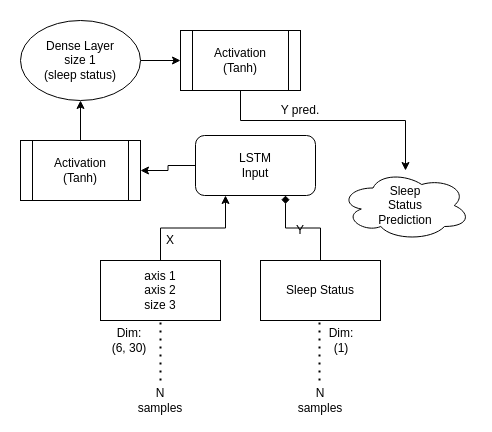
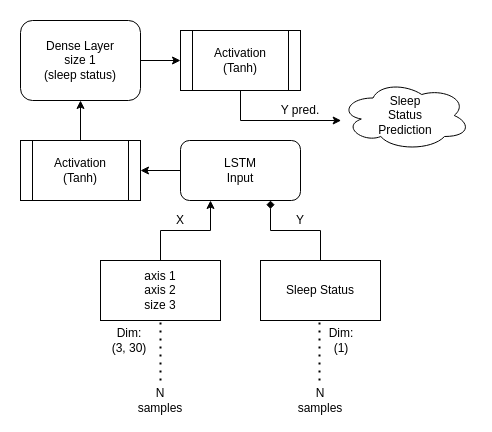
  <mxCell id="0" />
  <mxCell id="1" parent="0" />
  <mxCell id="2" style="edgeStyle=orthogonalEdgeStyle;rounded=0;orthogonalLoop=1;jettySize=auto;html=1;entryX=1;entryY=0.5;entryDx=0;entryDy=0;" edge="1" parent="1" source="3" target="15"><mxGeometry relative="1" as="geometry" /></mxCell>
- <mxCell id="3" value="LSTM&lt;br&gt;Input" style="rounded=1;whiteSpace=wrap;html=1;" vertex="1" parent="1"><mxGeometry x="195" y="135" width="120" height="60" as="geometry" /></mxCell>
+ <mxCell id="3" value="LSTM&lt;br&gt;Input" style="rounded=1;whiteSpace=wrap;html=1;" vertex="1" parent="1"><mxGeometry x="180" y="140" width="120" height="60" as="geometry" /></mxCell>
  <mxCell id="4" style="edgeStyle=orthogonalEdgeStyle;rounded=0;orthogonalLoop=1;jettySize=auto;html=1;entryX=0.25;entryY=1;entryDx=0;entryDy=0;" edge="1" parent="1" source="5" target="3"><mxGeometry relative="1" as="geometry" /></mxCell>
  <mxCell id="5" value="&lt;div&gt;&lt;div&gt;&lt;span&gt;axis 1&lt;/span&gt;&lt;/div&gt;&lt;span&gt;&lt;div&gt;&lt;span&gt;axis 2&lt;/span&gt;&lt;/div&gt;&lt;/span&gt;&lt;span&gt;&lt;div&gt;&lt;span&gt;size 3&lt;/span&gt;&lt;/div&gt;&lt;/span&gt;&lt;/div&gt;" style="rounded=0;whiteSpace=wrap;html=1;fontFamily=Helvetica;fontSize=12;fontColor=#000000;align=center;strokeColor=#000000;fillColor=#ffffff;" vertex="1" parent="1"><mxGeometry x="100" y="260" width="120" height="60" as="geometry" /></mxCell>
  <mxCell id="6" style="edgeStyle=orthogonalEdgeStyle;rounded=0;orthogonalLoop=1;jettySize=auto;html=1;entryX=0.75;entryY=1;entryDx=0;entryDy=0;endArrow=diamond;" edge="1" parent="1" source="7" target="3"><mxGeometry relative="1" as="geometry" /></mxCell>
  <mxCell id="7" value="Sleep Status" style="rounded=0;whiteSpace=wrap;html=1;fontFamily=Helvetica;fontSize=12;fontColor=#000000;align=center;strokeColor=#000000;fillColor=#ffffff;" vertex="1" parent="1"><mxGeometry x="260" y="260" width="120" height="60" as="geometry" /></mxCell>
- <mxCell id="8" value="X" style="text;html=1;strokeColor=none;fillColor=none;align=center;verticalAlign=middle;whiteSpace=wrap;rounded=0;" vertex="1" parent="1"><mxGeometry x="150" y="230" width="40" height="20" as="geometry" /></mxCell>
- <mxCell id="9" value="Y" style="text;html=1;strokeColor=none;fillColor=none;align=center;verticalAlign=middle;whiteSpace=wrap;rounded=0;" vertex="1" parent="1"><mxGeometry x="280" y="220" width="40" height="20" as="geometry" /></mxCell>
+ <mxCell id="8" value="X" style="text;html=1;strokeColor=none;fillColor=none;align=center;verticalAlign=middle;whiteSpace=wrap;rounded=0;" vertex="1" parent="1"><mxGeometry x="160" y="210" width="40" height="20" as="geometry" /></mxCell>
+ <mxCell id="9" value="Y" style="text;html=1;strokeColor=none;fillColor=none;align=center;verticalAlign=middle;whiteSpace=wrap;rounded=0;" vertex="1" parent="1"><mxGeometry x="280" y="210" width="40" height="20" as="geometry" /></mxCell>
  <mxCell id="10" value="" style="endArrow=none;dashed=1;html=1;dashPattern=1 3;strokeWidth=2;" edge="1" parent="1"><mxGeometry width="50" height="50" relative="1" as="geometry"><mxPoint x="160" y="380" as="sourcePoint" /><mxPoint x="160" y="320" as="targetPoint" /></mxGeometry></mxCell>
  <mxCell id="11" value="N samples" style="text;html=1;strokeColor=none;fillColor=none;align=center;verticalAlign=middle;whiteSpace=wrap;rounded=0;" vertex="1" parent="1"><mxGeometry x="140" y="390" width="40" height="20" as="geometry" /></mxCell>
  <mxCell id="12" value="" style="endArrow=none;dashed=1;html=1;dashPattern=1 3;strokeWidth=2;" edge="1" parent="1"><mxGeometry width="50" height="50" relative="1" as="geometry"><mxPoint x="319" y="380" as="sourcePoint" /><mxPoint x="319" y="320" as="targetPoint" /></mxGeometry></mxCell>
  <mxCell id="13" value="N samples" style="text;html=1;strokeColor=none;fillColor=none;align=center;verticalAlign=middle;whiteSpace=wrap;rounded=0;" vertex="1" parent="1"><mxGeometry x="300" y="390" width="40" height="20" as="geometry" /></mxCell>
  <mxCell id="14" style="edgeStyle=orthogonalEdgeStyle;rounded=0;orthogonalLoop=1;jettySize=auto;html=1;entryX=0.5;entryY=1;entryDx=0;entryDy=0;" edge="1" parent="1" source="15" target="17"><mxGeometry relative="1" as="geometry" /></mxCell>
  <mxCell id="15" value="Activation&lt;br&gt;(Tanh)" style="shape=process;whiteSpace=wrap;html=1;backgroundOutline=1;" vertex="1" parent="1"><mxGeometry x="20" y="140" width="120" height="60" as="geometry" /></mxCell>
  <mxCell id="16" style="edgeStyle=orthogonalEdgeStyle;rounded=0;orthogonalLoop=1;jettySize=auto;html=1;" edge="1" parent="1" source="17" target="19"><mxGeometry relative="1" as="geometry" /></mxCell>
- <mxCell id="17" value="Dense Layer&lt;br&gt;size 1&lt;br&gt;(sleep status)" style="ellipse;whiteSpace=wrap;html=1;" vertex="1" parent="1"><mxGeometry x="20" y="20" width="120" height="80" as="geometry" /></mxCell>
+ <mxCell id="17" value="Dense Layer&lt;br&gt;size 1&lt;br&gt;(sleep status)" style="whiteSpace=wrap;html=1;rounded=1;" vertex="1" parent="1"><mxGeometry x="20" y="20" width="120" height="80" as="geometry" /></mxCell>
  <mxCell id="18" style="edgeStyle=orthogonalEdgeStyle;rounded=0;orthogonalLoop=1;jettySize=auto;html=1;" edge="1" parent="1" source="19" target="20"><mxGeometry relative="1" as="geometry"><Array as="points"><mxPoint x="240" y="120" /></Array></mxGeometry></mxCell>
  <mxCell id="19" value="Activation&lt;br&gt;(Tanh)" style="shape=process;whiteSpace=wrap;html=1;backgroundOutline=1;" vertex="1" parent="1"><mxGeometry x="180" y="30" width="120" height="60" as="geometry" /></mxCell>
- <mxCell id="20" value="Sleep&lt;br&gt;Status&lt;br&gt;Prediction" style="ellipse;shape=cloud;whiteSpace=wrap;html=1;fontFamily=Helvetica;fontSize=12;fontColor=#000000;align=center;strokeColor=#000000;fillColor=#ffffff;" vertex="1" parent="1"><mxGeometry x="340" y="170" width="130" height="70" as="geometry" /></mxCell>
- <mxCell id="21" value="Dim:&lt;br&gt;(6, 30)" style="text;html=1;strokeColor=none;fillColor=none;align=center;verticalAlign=middle;whiteSpace=wrap;rounded=0;" vertex="1" parent="1"><mxGeometry x="109" y="330" width="40" height="20" as="geometry" /></mxCell>
+ <mxCell id="20" value="Sleep&lt;br&gt;Status&lt;br&gt;Prediction" style="ellipse;shape=cloud;whiteSpace=wrap;html=1;fontFamily=Helvetica;fontSize=12;fontColor=#000000;align=center;strokeColor=#000000;fillColor=#ffffff;" vertex="1" parent="1"><mxGeometry x="340" y="80" width="130" height="70" as="geometry" /></mxCell>
+ <mxCell id="21" value="Dim:&lt;br&gt;(3, 30)" style="text;html=1;strokeColor=none;fillColor=none;align=center;verticalAlign=middle;whiteSpace=wrap;rounded=0;" vertex="1" parent="1"><mxGeometry x="109" y="330" width="40" height="20" as="geometry" /></mxCell>
  <mxCell id="22" value="Dim:&lt;br&gt;(1)" style="text;html=1;strokeColor=none;fillColor=none;align=center;verticalAlign=middle;whiteSpace=wrap;rounded=0;" vertex="1" parent="1"><mxGeometry x="321" y="330" width="40" height="20" as="geometry" /></mxCell>
  <mxCell id="23" value="Y pred." style="text;html=1;strokeColor=none;fillColor=none;align=center;verticalAlign=middle;whiteSpace=wrap;rounded=0;" vertex="1" parent="1"><mxGeometry x="270" y="100" width="60" height="20" as="geometry" /></mxCell>
